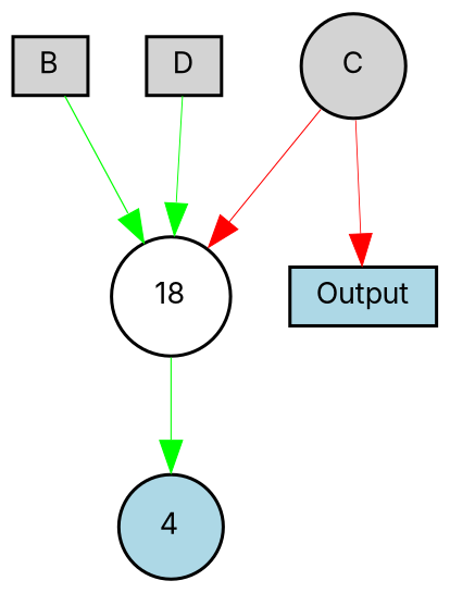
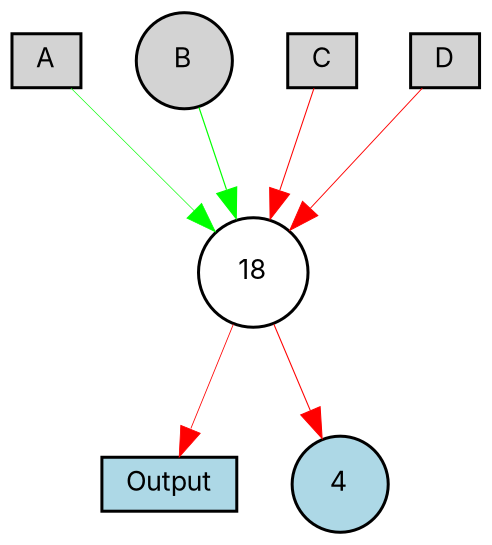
  digraph {
    fontname=Inter
    node [fillcolor=lightgray fontname=Inter fontsize=9 shape=box style=filled]
    edge [color=green fontname=Inter style=solid]
+   A [height=0.2 width=0.2]
    n2 [fillcolor=white height=0.2 label=18 shape=circle width=0.2]
    Output [fillcolor=lightblue height=0.2 width=0.2]
    n4 [fillcolor=lightblue height=0.2 label=4 shape=circle width=0.2]
-   B [height=0.2 width=0.2]
-   C [height=0.2 shape=circle width=0.2]
+   B [height=0.2 shape=circle width=0.2]
+   C [height=0.2 width=0.2]
    D [height=0.2 width=0.2]
-   C -> Output [color=red penwidth=0.2725179103976545]
-   n2 -> n4 [penwidth=0.358390951081218]
+   A -> n2 [penwidth=0.2165340823734573]
+   n2 -> Output [color=red penwidth=0.2725179103976545]
+   n2 -> n4 [color=red penwidth=0.358390951081218]
    B -> n2 [penwidth=0.39650541247314697]
    C -> n2 [color=red penwidth=0.3470763531508834]
-   D -> n2 [penwidth=0.310298831784218]
+   D -> n2 [color=red penwidth=0.310298831784218]
  }
